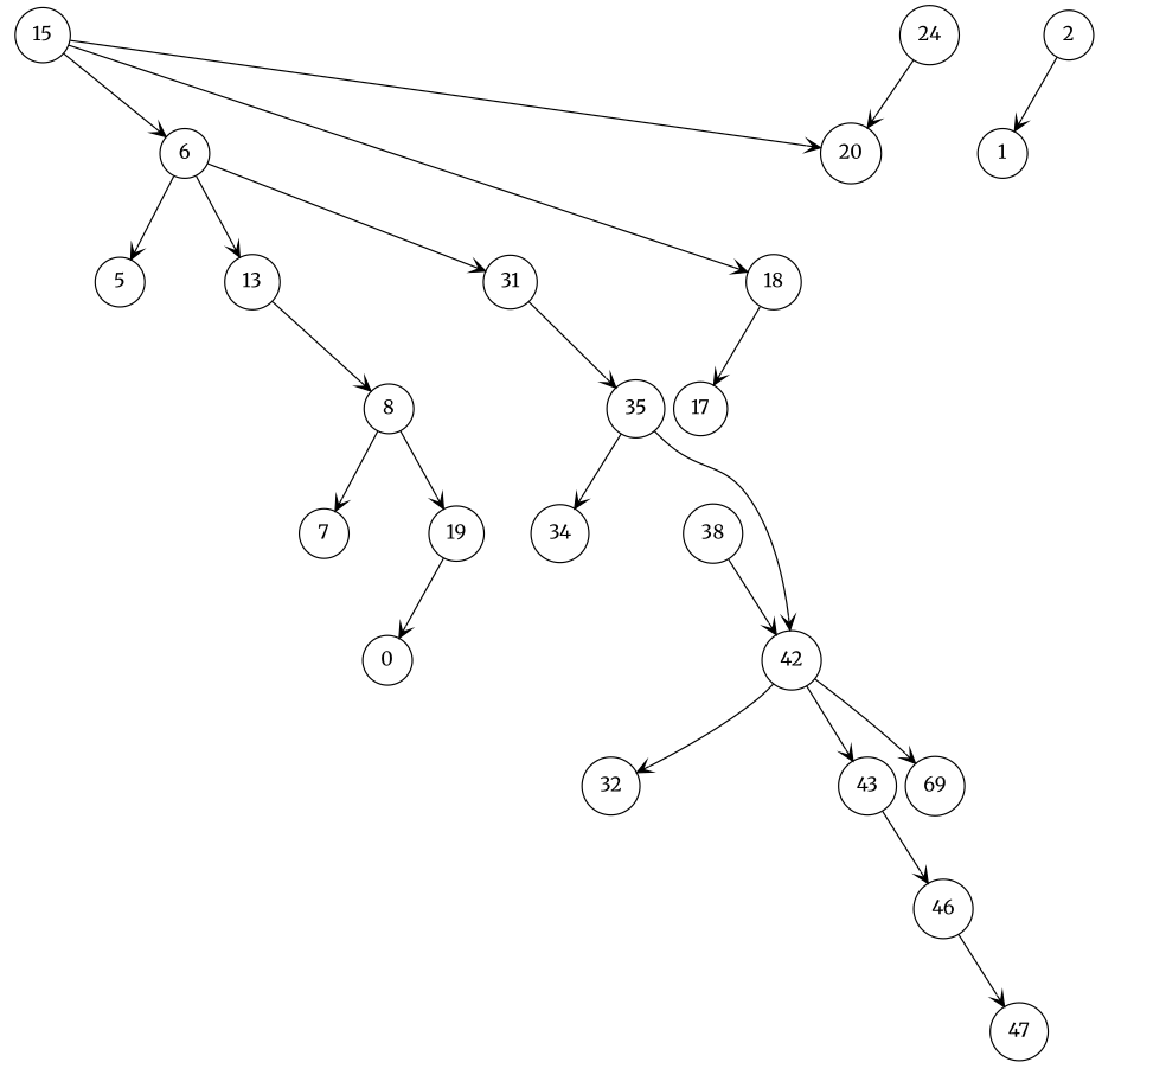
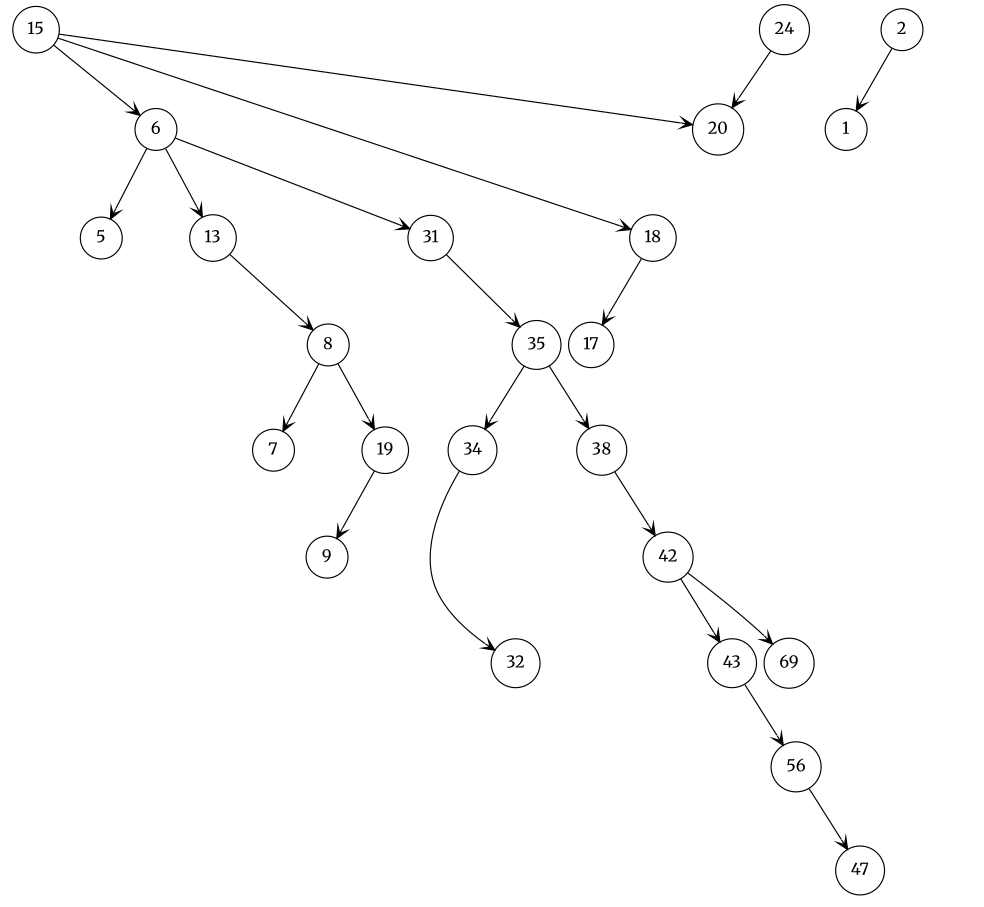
  digraph {
    fontname=Merriweather
    nodesep=0.1
    node [fontname=Merriweather shape=circle]
    edge [arrowhead=vee fontname=Merriweather]
    n1 [group=11 label=19]
    _13 [group=13 style=invis width=0]
    _15 [group=15 style=invis width=0]
    17
    18 [group=18]
    _20 [group=20 style=invis width=0]
-   9 [label=0]
+   9
    _11 [group=11 style=invis width=0]
    _18 [group=18 style=invis width=0]
    24 [group=24]
    20 [group=20]
    _24 [group=24 style=invis width=0]
    31 [group=31]
    _31 [group=31 style=invis width=0]
    35 [group=35]
    15 [group=15]
    6 [group=6]
    5 [group=5]
    _6 [group=6 style=invis width=0]
    13 [group=13]
    _5 [group=5 style=invis width=0]
    8 [group=8]
    2 [group=2]
    1
    _2 [group=2 style=invis width=0]
    _4 [group=4 style=invis width=0]
    7
    _8 [group=8 style=invis width=0]
    34 [group=34]
    _35 [group=35 style=invis width=0]
    38 [group=38]
    32
    _34 [group=34 style=invis width=0]
    _38 [group=38 style=invis width=0]
    42 [group=42]
    n36 [label=69]
    _42 [group=42 style=invis width=0]
    43 [group=43]
    _43 [group=43 style=invis width=0]
-   46 [group=46]
+   46 [group=46 label=56]
    _46 [group=46 style=invis width=0]
    47
    subgraph sub_1 {
      rank=same
      n1
      _13
    }
    subgraph sub_2 {
      rank=same
      _15
      17
    }
    subgraph sub_3 {
      rank=same
      18
      _20
    }
    n1 -> 9
    n1 -> _11 [style=invis]
    18 -> 17
    18 -> _18 [style=invis]
    24 -> 20
    24 -> _24 [style=invis]
    20 -> _20 [style=invis]
    31 -> _31 [style=invis]
    31 -> 35
    35 -> 34
    35 -> _35 [style=invis]
-   35 -> 42
+   35 -> 38
    15 -> _15 [style=invis]
    15 -> 18
    15 -> 20
    15 -> 6
    6 -> 31
    6 -> 5
    6 -> _6 [style=invis]
    6 -> 13
    5 -> _5 [style=invis]
    13 -> _13 [style=invis]
    13 -> 8
    8 -> n1
    8 -> 7
    8 -> _8 [style=invis]
    2 -> 1
    2 -> _2 [style=invis]
-   42 -> 32
+   34 -> 32
    34 -> _34 [style=invis]
    38 -> _38 [style=invis]
    38 -> 42
    42 -> n36
    42 -> _42 [style=invis]
    42 -> 43
    43 -> _43 [style=invis]
    43 -> 46
    46 -> _46 [style=invis]
    46 -> 47
  }
